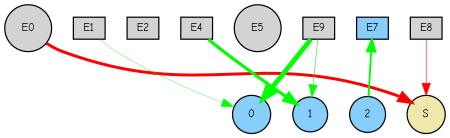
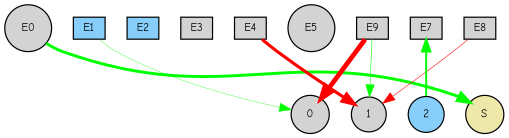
  digraph {
    fontname="Comic Neue"
    node [fillcolor=lightgray fontname="Comic Neue" fontsize=9 shape=box style=filled]
    edge [fontname="Comic Neue" style=invis]
    E0 [height=0.2 shape=circle width=0.2]
-   E1 [height=0.2 width=0.2]
-   E2 [height=0.2 width=0.2]
+   E1 [fillcolor=lightskyblue height=0.2 width=0.2]
+   E2 [fillcolor=lightskyblue height=0.2 width=0.2]
+   E3 [height=0.2 width=0.2]
    E4 [height=0.2 width=0.2]
    E5 [height=0.2 shape=circle width=0.2]
    n7 [height=0.2 label=E9 width=0.2]
-   E7 [fillcolor=lightskyblue height=0.2 width=0.2]
+   E7 [height=0.2 width=0.2]
    E8 [height=0.2 width=0.2]
-   0 [fillcolor=lightskyblue height=0.2 shape=circle width=0.2]
-   1 [fillcolor=lightskyblue height=0.2 shape=circle width=0.2]
+   0 [height=0.2 shape=circle width=0.2]
+   1 [height=0.2 shape=circle width=0.2]
    2 [fillcolor=lightskyblue height=0.2 shape=circle width=0.2]
    S [fillcolor=palegoldenrod height=0.2 shape=circle width=0.2]
    subgraph sub_1 {
      rank=source
      E0
      E1
      E2
+     E3
      E4
      E5
      n7
      E7
      E8
    }
    subgraph sub_2 {
      rank=sink
      0
      1
      2
      S
    }
    E0 -> E1
-   E0 -> S [color=red penwidth=2.4058649817563853 style=solid]
+   E0 -> S [color=green penwidth=2.4058649817563853 style=solid]
    E1 -> E2
    E1 -> 0 [color=green penwidth=0.272069183979579 style=solid]
+   E2 -> E3
+   E3 -> E4
    E4 -> E5
-   E4 -> 1 [color=green penwidth=2.555678747324553 style=solid]
+   E4 -> 1 [color=red penwidth=2.555678747324553 style=solid]
    E5 -> n7
    n7 -> E7
-   n7 -> 0 [color=green penwidth=3.9146291928812738 style=solid]
+   n7 -> 0 [color=red penwidth=3.9146291928812738 style=solid]
    n7 -> 1 [color=green penwidth=0.46280394843019756 style=solid]
    E7 -> E8
-   E8 -> S [color=red penwidth=0.45267744690297773 style=solid]
+   E8 -> 1 [color=red penwidth=0.45267744690297773 style=solid]
    0 -> 1
    1 -> 2
    2 -> E7 [color=green penwidth=1.5571664164444077 style=solid]
    2 -> S
  }
